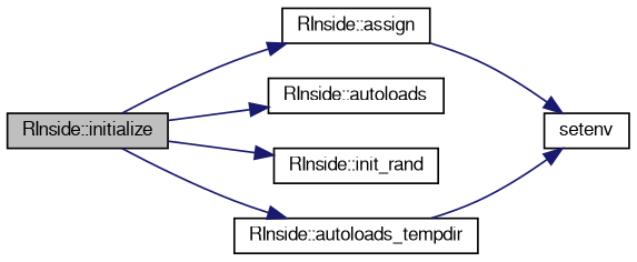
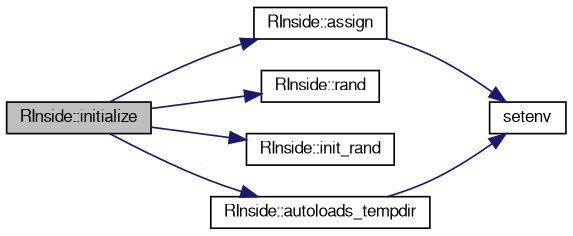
  digraph {
    rankdir=LR
    node [color=black fontname=FreeSans fontsize=10 shape=record]
    edge [color=midnightblue fontname=FreeSans fontsize=10 labelfontname=FreeSans labelfontsize=10 style=solid]
    n1 [fillcolor=grey75 fontcolor=black height=0.2 label="RInside::initialize" style=filled width=0.4]
    n2 [height=0.2 label="RInside::assign" width=0.4]
-   n3 [height=0.2 label="RInside::autoloads" width=0.4]
+   n3 [height=0.2 label="RInside::rand" width=0.4]
    n4 [height=0.2 label="RInside::init_rand" width=0.4]
    n5 [height=0.2 label="RInside::autoloads_tempdir" width=0.4]
    n6 [height=0.2 label=setenv width=0.4]
    n1 -> n2
    n1 -> n3
    n1 -> n4
    n1 -> n5
    n2 -> n6
    n5 -> n6
  }
